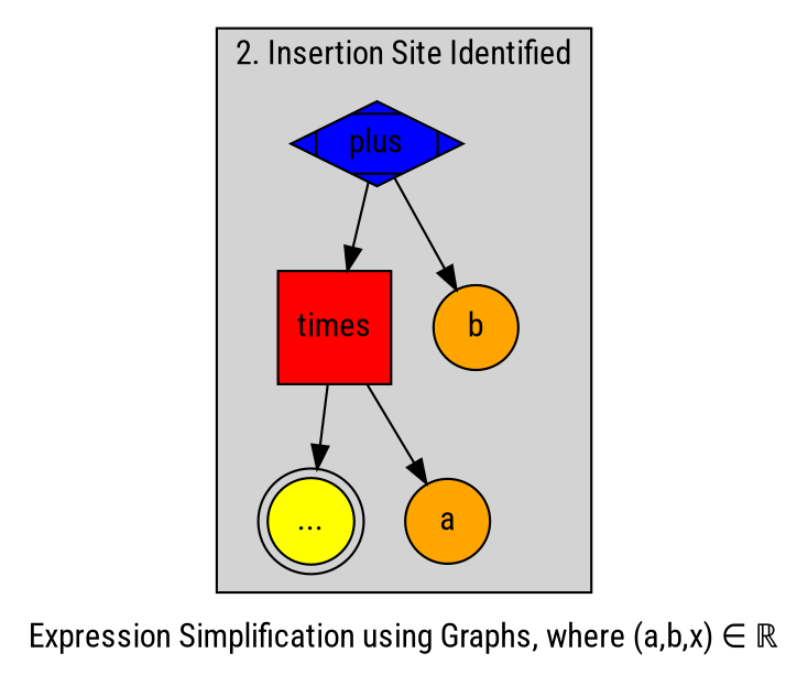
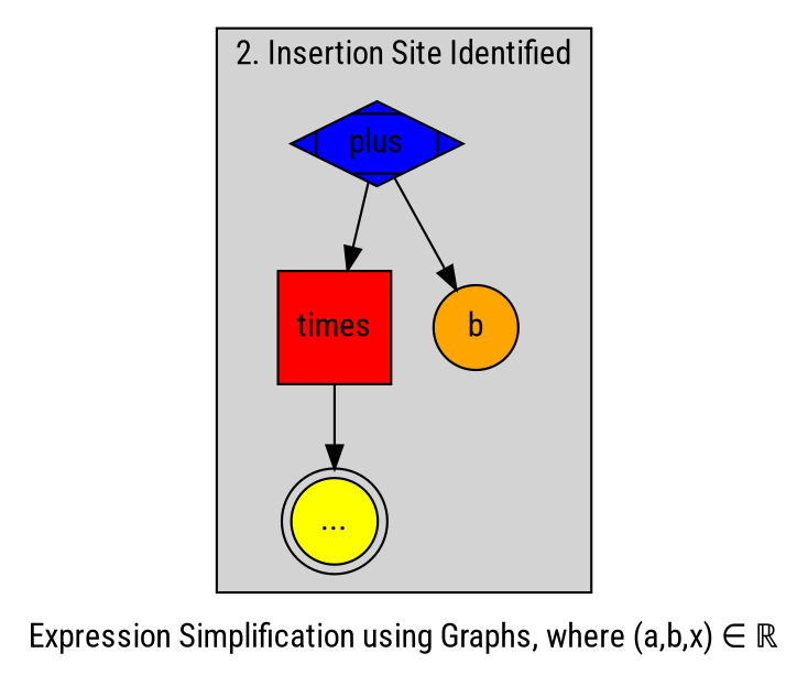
  digraph {
    label="Expression Simplification using Graphs, where (a,b,x) ∈ ℝ"
    shape=rectangle
    style=filled
    fontname="Roboto Condensed"
    node [fillcolor=orange shape=circle style=filled fontname="Roboto Condensed"]
    edge [fontname="Roboto Condensed"]
    n1 [fillcolor=blue label=plus shape=Mdiamond]
    n2 [fillcolor=red label=times shape=square]
    n3 [label=b]
    n4 [fillcolor=yellow label="..." shape=doublecircle]
-   n5 [label=a]
    subgraph cluster_1 {
      label="2. Insertion Site Identified"
      n1
      n2
      n3
      n4
-     n5
    }
    n1 -> n2
    n1 -> n3
    n2 -> n4
-   n2 -> n5
  }
